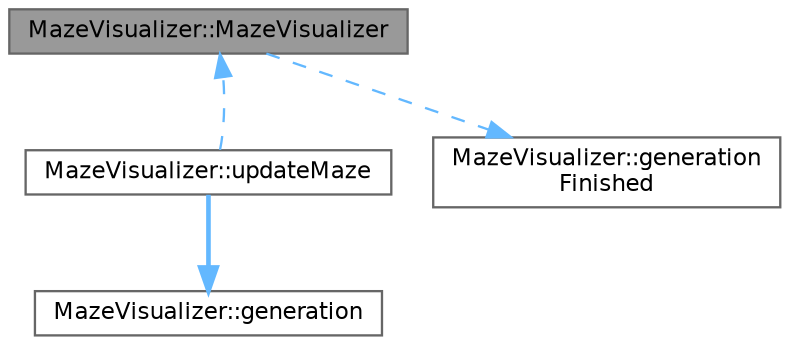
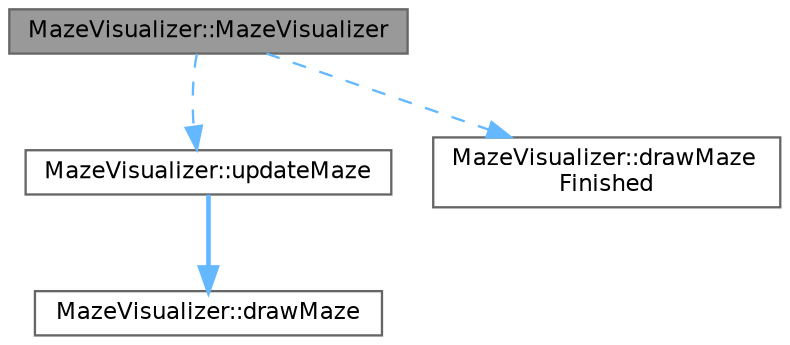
  digraph {
    rankdir=TB
    node [color=grey40 fillcolor=white fontname=Helvetica fontsize=10 shape=box style=filled]
    edge [color=steelblue1 fontname=Helvetica fontsize=10 labelfontname=Helvetica labelfontsize=10 style=dashed]
    n1 [color=gray40 fillcolor=grey60 fontcolor=black height=0.2 label="MazeVisualizer::MazeVisualizer" width=0.4]
    n2 [height=0.2 label="MazeVisualizer::updateMaze" width=0.4]
-   n3 [height=0.2 label="MazeVisualizer::generation\lFinished" width=0.4]
-   n4 [height=0.2 label="MazeVisualizer::generation" width=0.4]
-   n2 -> n1
+   n3 [height=0.2 label="MazeVisualizer::drawMaze\lFinished" width=0.4]
+   n4 [height=0.2 label="MazeVisualizer::drawMaze" width=0.4]
+   n1 -> n2
    n1 -> n3
    n2 -> n4 [style=bold]
  }
